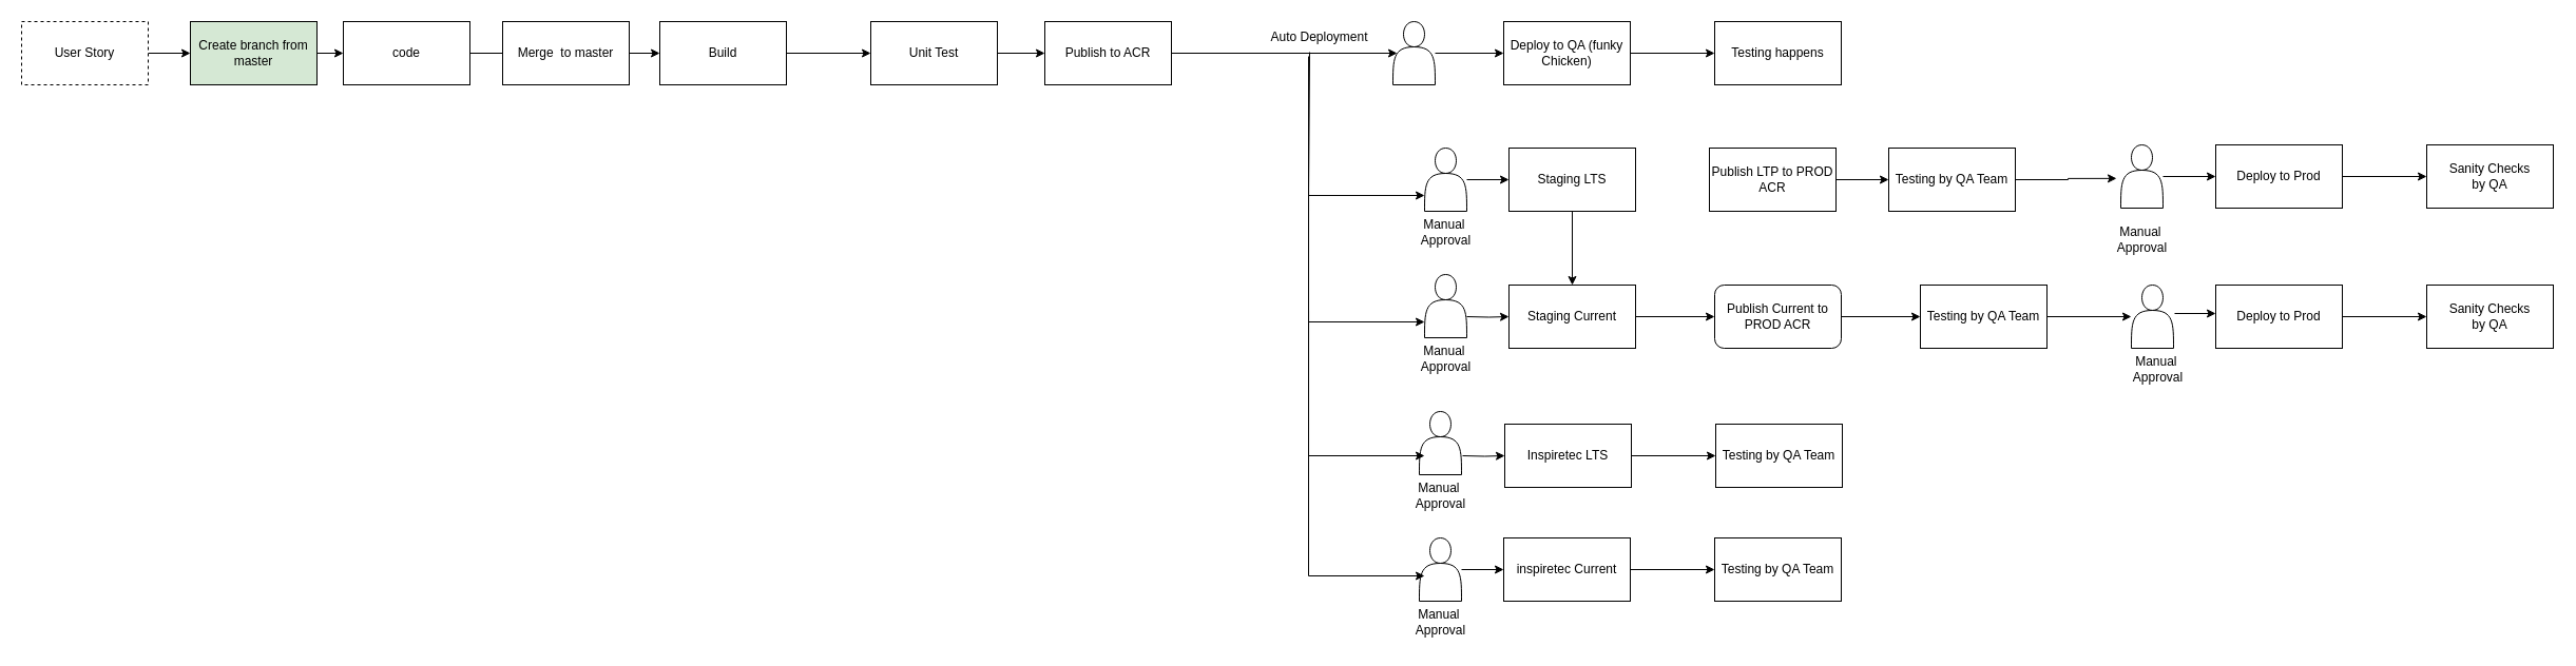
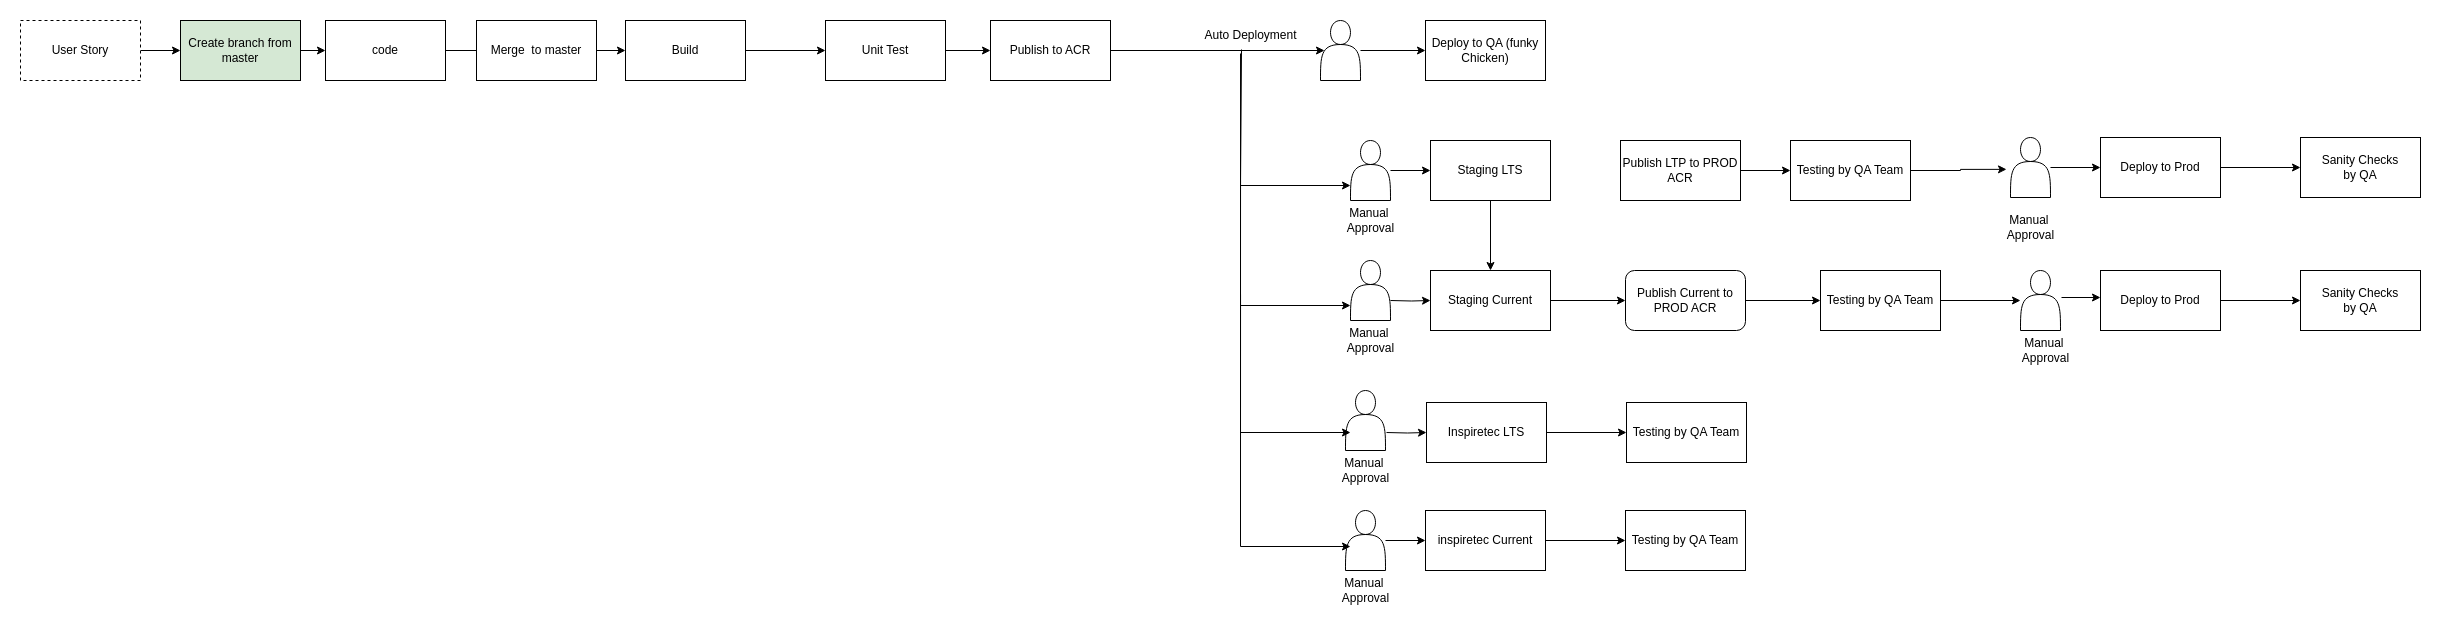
  <mxCell id="0" />
  <mxCell id="1" parent="0" />
  <mxCell id="2" value="" style="edgeStyle=orthogonalEdgeStyle;rounded=0;orthogonalLoop=1;jettySize=auto;html=1;startArrow=none;endArrow=none;" parent="1" source="56" target="7" edge="1"><mxGeometry relative="1" as="geometry" /></mxCell>
  <mxCell id="3" value="Create branch from master" style="whiteSpace=wrap;html=1;fillColor=#d5e8d4;" parent="1" vertex="1"><mxGeometry x="180" y="20" width="120" height="60" as="geometry" /></mxCell>
  <mxCell id="4" value="" style="edgeStyle=orthogonalEdgeStyle;rounded=0;orthogonalLoop=1;jettySize=auto;html=1;" parent="1" source="5" target="3" edge="1"><mxGeometry relative="1" as="geometry" /></mxCell>
  <mxCell id="5" value="User Story" style="whiteSpace=wrap;html=1;dashed=1;" parent="1" vertex="1"><mxGeometry x="20" y="20" width="120" height="60" as="geometry" /></mxCell>
  <mxCell id="6" value="" style="edgeStyle=orthogonalEdgeStyle;rounded=0;orthogonalLoop=1;jettySize=auto;html=1;" parent="1" source="7" target="9" edge="1"><mxGeometry relative="1" as="geometry" /></mxCell>
  <mxCell id="7" value="Merge&amp;nbsp; to master" style="whiteSpace=wrap;html=1;" parent="1" vertex="1"><mxGeometry x="476" y="20" width="120" height="60" as="geometry" /></mxCell>
  <mxCell id="8" value="" style="edgeStyle=orthogonalEdgeStyle;rounded=0;orthogonalLoop=1;jettySize=auto;html=1;" parent="1" source="9" target="11" edge="1"><mxGeometry relative="1" as="geometry" /></mxCell>
  <mxCell id="9" value="Build" style="whiteSpace=wrap;html=1;" parent="1" vertex="1"><mxGeometry x="625" y="20" width="120" height="60" as="geometry" /></mxCell>
  <mxCell id="10" value="" style="edgeStyle=orthogonalEdgeStyle;rounded=0;orthogonalLoop=1;jettySize=auto;html=1;" parent="1" source="11" target="34" edge="1"><mxGeometry relative="1" as="geometry" /></mxCell>
  <mxCell id="11" value="Unit Test" style="whiteSpace=wrap;html=1;" parent="1" vertex="1"><mxGeometry x="825" y="20" width="120" height="60" as="geometry" /></mxCell>
- <mxCell id="12" value="" style="edgeStyle=orthogonalEdgeStyle;rounded=0;orthogonalLoop=1;jettySize=auto;html=1;" parent="1" source="13" target="57" edge="1"><mxGeometry relative="1" as="geometry" /></mxCell>
  <mxCell id="13" value="Deploy to QA (funky Chicken)" style="whiteSpace=wrap;html=1;" parent="1" vertex="1"><mxGeometry x="1425" y="20" width="120" height="60" as="geometry" /></mxCell>
  <mxCell id="14" value="" style="edgeStyle=orthogonalEdgeStyle;rounded=0;orthogonalLoop=1;jettySize=auto;html=1;" parent="1" source="15" target="16" edge="1"><mxGeometry relative="1" as="geometry" /></mxCell>
  <mxCell id="15" value="Staging LTS" style="whiteSpace=wrap;html=1;" parent="1" vertex="1"><mxGeometry x="1430" y="140" width="120" height="60" as="geometry" /></mxCell>
  <mxCell id="16" value="Staging Current" style="rounded=0;whiteSpace=wrap;html=1;" parent="1" vertex="1"><mxGeometry x="1430" y="270" width="120" height="60" as="geometry" /></mxCell>
  <mxCell id="17" value="" style="edgeStyle=orthogonalEdgeStyle;rounded=0;orthogonalLoop=1;jettySize=auto;html=1;" parent="1" source="18" target="15" edge="1"><mxGeometry relative="1" as="geometry" /></mxCell>
  <mxCell id="18" value="" style="shape=actor;whiteSpace=wrap;html=1;" parent="1" vertex="1"><mxGeometry x="1350" y="140" width="40" height="60" as="geometry" /></mxCell>
  <mxCell id="19" value="" style="edgeStyle=orthogonalEdgeStyle;rounded=0;orthogonalLoop=1;jettySize=auto;html=1;" parent="1" target="16" edge="1"><mxGeometry relative="1" as="geometry"><mxPoint x="1390" y="300" as="sourcePoint" /></mxGeometry></mxCell>
  <mxCell id="20" value="" style="shape=actor;whiteSpace=wrap;html=1;" parent="1" vertex="1"><mxGeometry x="1350" y="260" width="40" height="60" as="geometry" /></mxCell>
  <mxCell id="21" value="Manual&amp;nbsp;&lt;br&gt;Approval" style="text;html=1;align=center;verticalAlign=middle;resizable=0;points=[];autosize=1;strokeColor=none;fillColor=none;" parent="1" vertex="1"><mxGeometry x="1335" y="320" width="70" height="40" as="geometry" /></mxCell>
  <mxCell id="22" value="Manual&amp;nbsp;&lt;br&gt;Approval" style="text;html=1;align=center;verticalAlign=middle;resizable=0;points=[];autosize=1;strokeColor=none;fillColor=none;" parent="1" vertex="1"><mxGeometry x="1335" y="200" width="70" height="40" as="geometry" /></mxCell>
  <mxCell id="23" value="" style="edgeStyle=orthogonalEdgeStyle;rounded=0;orthogonalLoop=1;jettySize=auto;html=1;" parent="1" source="24" target="63" edge="1"><mxGeometry relative="1" as="geometry" /></mxCell>
  <mxCell id="24" value="Inspiretec LTS" style="whiteSpace=wrap;html=1;" parent="1" vertex="1"><mxGeometry x="1426" y="402" width="120" height="60" as="geometry" /></mxCell>
  <mxCell id="25" value="" style="edgeStyle=orthogonalEdgeStyle;rounded=0;orthogonalLoop=1;jettySize=auto;html=1;" parent="1" source="26" target="64" edge="1"><mxGeometry relative="1" as="geometry" /></mxCell>
  <mxCell id="26" value="inspiretec Current" style="rounded=0;whiteSpace=wrap;html=1;" parent="1" vertex="1"><mxGeometry x="1425" y="510" width="120" height="60" as="geometry" /></mxCell>
  <mxCell id="27" value="" style="edgeStyle=orthogonalEdgeStyle;rounded=0;orthogonalLoop=1;jettySize=auto;html=1;" parent="1" target="24" edge="1"><mxGeometry relative="1" as="geometry"><mxPoint x="1386" y="432" as="sourcePoint" /></mxGeometry></mxCell>
  <mxCell id="28" value="" style="shape=actor;whiteSpace=wrap;html=1;" parent="1" vertex="1"><mxGeometry x="1345" y="390" width="40" height="60" as="geometry" /></mxCell>
  <mxCell id="29" value="" style="edgeStyle=orthogonalEdgeStyle;rounded=0;orthogonalLoop=1;jettySize=auto;html=1;" parent="1" source="30" target="26" edge="1"><mxGeometry relative="1" as="geometry" /></mxCell>
  <mxCell id="30" value="" style="shape=actor;whiteSpace=wrap;html=1;" parent="1" vertex="1"><mxGeometry x="1345" y="510" width="40" height="60" as="geometry" /></mxCell>
  <mxCell id="31" value="Manual&amp;nbsp;&lt;br&gt;Approval" style="text;html=1;align=center;verticalAlign=middle;resizable=0;points=[];autosize=1;strokeColor=none;fillColor=none;" parent="1" vertex="1"><mxGeometry x="1330" y="570" width="70" height="40" as="geometry" /></mxCell>
  <mxCell id="32" value="Manual&amp;nbsp;&lt;br&gt;Approval" style="text;html=1;align=center;verticalAlign=middle;resizable=0;points=[];autosize=1;strokeColor=none;fillColor=none;" parent="1" vertex="1"><mxGeometry x="1330" y="450" width="70" height="40" as="geometry" /></mxCell>
  <mxCell id="33" style="edgeStyle=orthogonalEdgeStyle;rounded=0;orthogonalLoop=1;jettySize=auto;html=1;entryX=0.1;entryY=0.5;entryDx=0;entryDy=0;entryPerimeter=0;" parent="1" source="34" target="60" edge="1"><mxGeometry relative="1" as="geometry" /></mxCell>
  <mxCell id="34" value="Publish to ACR" style="rounded=0;whiteSpace=wrap;html=1;" parent="1" vertex="1"><mxGeometry x="990" y="20" width="120" height="60" as="geometry" /></mxCell>
  <mxCell id="35" value="" style="endArrow=classic;html=1;rounded=0;entryX=0;entryY=0.5;entryDx=0;entryDy=0;startArrow=none;" parent="1" source="60" target="13" edge="1"><mxGeometry width="50" height="50" relative="1" as="geometry"><mxPoint x="970" y="300" as="sourcePoint" /><mxPoint x="1020" y="250" as="targetPoint" /></mxGeometry></mxCell>
  <mxCell id="36" value="Auto Deployment" style="text;html=1;align=center;verticalAlign=middle;resizable=0;points=[];autosize=1;strokeColor=none;fillColor=none;" parent="1" vertex="1"><mxGeometry x="1190" y="20" width="120" height="30" as="geometry" /></mxCell>
  <mxCell id="37" value="" style="endArrow=classic;html=1;rounded=0;exitX=0.425;exitY=0.967;exitDx=0;exitDy=0;exitPerimeter=0;entryX=0;entryY=0.75;entryDx=0;entryDy=0;" parent="1" source="36" target="18" edge="1"><mxGeometry width="50" height="50" relative="1" as="geometry"><mxPoint x="1000" y="380" as="sourcePoint" /><mxPoint x="1050" y="330" as="targetPoint" /><Array as="points"><mxPoint x="1240" y="185" /></Array></mxGeometry></mxCell>
  <mxCell id="38" value="" style="endArrow=classic;html=1;rounded=0;entryX=0;entryY=0.75;entryDx=0;entryDy=0;exitX=0.417;exitY=1.1;exitDx=0;exitDy=0;exitPerimeter=0;" parent="1" source="36" target="20" edge="1"><mxGeometry width="50" height="50" relative="1" as="geometry"><mxPoint x="1000" y="380" as="sourcePoint" /><mxPoint x="1050" y="330" as="targetPoint" /><Array as="points"><mxPoint x="1240" y="305" /></Array></mxGeometry></mxCell>
  <mxCell id="39" value="" style="endArrow=classic;html=1;rounded=0;entryX=0;entryY=0.75;entryDx=0;entryDy=0;exitX=0.417;exitY=1.1;exitDx=0;exitDy=0;exitPerimeter=0;" parent="1" edge="1"><mxGeometry width="50" height="50" relative="1" as="geometry"><mxPoint x="1240.04" y="180" as="sourcePoint" /><mxPoint x="1350" y="432" as="targetPoint" /><Array as="points"><mxPoint x="1240" y="432" /></Array></mxGeometry></mxCell>
  <mxCell id="40" value="" style="endArrow=classic;html=1;rounded=0;entryX=0;entryY=0.75;entryDx=0;entryDy=0;exitX=0.417;exitY=1.1;exitDx=0;exitDy=0;exitPerimeter=0;" parent="1" edge="1"><mxGeometry width="50" height="50" relative="1" as="geometry"><mxPoint x="1240.04" y="294" as="sourcePoint" /><mxPoint x="1350" y="546" as="targetPoint" /><Array as="points"><mxPoint x="1240" y="546" /></Array></mxGeometry></mxCell>
  <mxCell id="41" value="" style="endArrow=classic;html=1;rounded=0;" parent="1" target="43" edge="1"><mxGeometry width="50" height="50" relative="1" as="geometry"><mxPoint x="1550" y="300" as="sourcePoint" /><mxPoint x="1630" y="300" as="targetPoint" /></mxGeometry></mxCell>
  <mxCell id="42" style="edgeStyle=orthogonalEdgeStyle;rounded=0;orthogonalLoop=1;jettySize=auto;html=1;" parent="1" source="43" target="62" edge="1"><mxGeometry relative="1" as="geometry" /></mxCell>
  <mxCell id="43" value="Publish Current to PROD ACR" style="rounded=1;whiteSpace=wrap;html=1;" parent="1" vertex="1"><mxGeometry x="1625" y="270" width="120" height="60" as="geometry" /></mxCell>
  <mxCell id="44" value="" style="edgeStyle=orthogonalEdgeStyle;rounded=0;orthogonalLoop=1;jettySize=auto;html=1;startArrow=none;" parent="1" source="49" target="48" edge="1"><mxGeometry relative="1" as="geometry" /></mxCell>
  <mxCell id="45" value="" style="edgeStyle=orthogonalEdgeStyle;rounded=0;orthogonalLoop=1;jettySize=auto;html=1;" parent="1" source="46" target="59" edge="1"><mxGeometry relative="1" as="geometry" /></mxCell>
  <mxCell id="46" value="Publish LTP to PROD ACR" style="rounded=1;whiteSpace=wrap;html=1;arcSize=0;" parent="1" vertex="1"><mxGeometry x="1620" y="140" width="120" height="60" as="geometry" /></mxCell>
  <mxCell id="47" value="" style="edgeStyle=orthogonalEdgeStyle;rounded=0;orthogonalLoop=1;jettySize=auto;html=1;" parent="1" source="48" target="66" edge="1"><mxGeometry relative="1" as="geometry" /></mxCell>
  <mxCell id="48" value="Deploy to Prod" style="rounded=0;whiteSpace=wrap;html=1;" parent="1" vertex="1"><mxGeometry x="2100" y="137" width="120" height="60" as="geometry" /></mxCell>
  <mxCell id="49" value="" style="shape=actor;whiteSpace=wrap;html=1;" parent="1" vertex="1"><mxGeometry x="2010" y="137" width="40" height="60" as="geometry" /></mxCell>
  <mxCell id="50" value="" style="edgeStyle=orthogonalEdgeStyle;rounded=0;orthogonalLoop=1;jettySize=auto;html=1;" parent="1" source="51" target="67" edge="1"><mxGeometry relative="1" as="geometry" /></mxCell>
  <mxCell id="51" value="Deploy to Prod" style="rounded=0;whiteSpace=wrap;html=1;" parent="1" vertex="1"><mxGeometry x="2100" y="270" width="120" height="60" as="geometry" /></mxCell>
  <mxCell id="52" value="" style="edgeStyle=orthogonalEdgeStyle;rounded=0;orthogonalLoop=1;jettySize=auto;html=1;startArrow=none;" parent="1" edge="1"><mxGeometry relative="1" as="geometry"><mxPoint x="2061" y="297" as="sourcePoint" /><mxPoint x="2100" y="297" as="targetPoint" /></mxGeometry></mxCell>
  <mxCell id="53" value="" style="shape=actor;whiteSpace=wrap;html=1;" parent="1" vertex="1"><mxGeometry x="2020" y="270" width="40" height="60" as="geometry" /></mxCell>
  <mxCell id="54" value="Manual&amp;nbsp;&lt;br&gt;Approval" style="text;html=1;align=center;verticalAlign=middle;resizable=0;points=[];autosize=1;strokeColor=none;fillColor=none;" parent="1" vertex="1"><mxGeometry x="2010" y="330" width="70" height="40" as="geometry" /></mxCell>
  <mxCell id="55" value="Manual&amp;nbsp;&lt;br&gt;Approval" style="text;html=1;align=center;verticalAlign=middle;resizable=0;points=[];autosize=1;strokeColor=none;fillColor=none;" parent="1" vertex="1"><mxGeometry x="1995" y="207" width="70" height="40" as="geometry" /></mxCell>
  <mxCell id="56" value="code" style="whiteSpace=wrap;html=1;" parent="1" vertex="1"><mxGeometry x="325" y="20" width="120" height="60" as="geometry" /></mxCell>
- <mxCell id="57" value="Testing happens" style="whiteSpace=wrap;html=1;" parent="1" vertex="1"><mxGeometry x="1625" y="20" width="120" height="60" as="geometry" /></mxCell>
  <mxCell id="58" style="edgeStyle=orthogonalEdgeStyle;rounded=0;orthogonalLoop=1;jettySize=auto;html=1;entryX=-0.1;entryY=0.531;entryDx=0;entryDy=0;entryPerimeter=0;" parent="1" source="59" target="49" edge="1"><mxGeometry relative="1" as="geometry" /></mxCell>
  <mxCell id="59" value="Testing by QA Team" style="rounded=0;whiteSpace=wrap;html=1;" parent="1" vertex="1"><mxGeometry x="1790" y="140" width="120" height="60" as="geometry" /></mxCell>
  <mxCell id="60" value="" style="shape=actor;whiteSpace=wrap;html=1;" parent="1" vertex="1"><mxGeometry x="1320" y="20" width="40" height="60" as="geometry" /></mxCell>
  <mxCell id="61" style="edgeStyle=orthogonalEdgeStyle;rounded=0;orthogonalLoop=1;jettySize=auto;html=1;" parent="1" source="62" target="53" edge="1"><mxGeometry relative="1" as="geometry" /></mxCell>
  <mxCell id="62" value="Testing by QA Team" style="rounded=0;whiteSpace=wrap;html=1;" parent="1" vertex="1"><mxGeometry x="1820" y="270" width="120" height="60" as="geometry" /></mxCell>
  <mxCell id="63" value="Testing by QA Team" style="whiteSpace=wrap;html=1;" parent="1" vertex="1"><mxGeometry x="1626" y="402" width="120" height="60" as="geometry" /></mxCell>
  <mxCell id="64" value="Testing by QA Team" style="rounded=0;whiteSpace=wrap;html=1;" parent="1" vertex="1"><mxGeometry x="1625" y="510" width="120" height="60" as="geometry" /></mxCell>
  <mxCell id="65" value="" style="endArrow=classic;html=1;rounded=0;entryX=0;entryY=0.5;entryDx=0;entryDy=0;exitX=1;exitY=0.5;exitDx=0;exitDy=0;" parent="1" source="3" target="56" edge="1"><mxGeometry width="50" height="50" relative="1" as="geometry"><mxPoint x="680" y="80" as="sourcePoint" /><mxPoint x="730" y="30" as="targetPoint" /></mxGeometry></mxCell>
  <mxCell id="66" value="Sanity Checks &lt;br&gt;by QA" style="whiteSpace=wrap;html=1;rounded=0;" parent="1" vertex="1"><mxGeometry x="2300" y="137" width="120" height="60" as="geometry" /></mxCell>
  <mxCell id="67" value="Sanity Checks &lt;br&gt;by QA" style="whiteSpace=wrap;html=1;rounded=0;" parent="1" vertex="1"><mxGeometry x="2300" y="270" width="120" height="60" as="geometry" /></mxCell>
